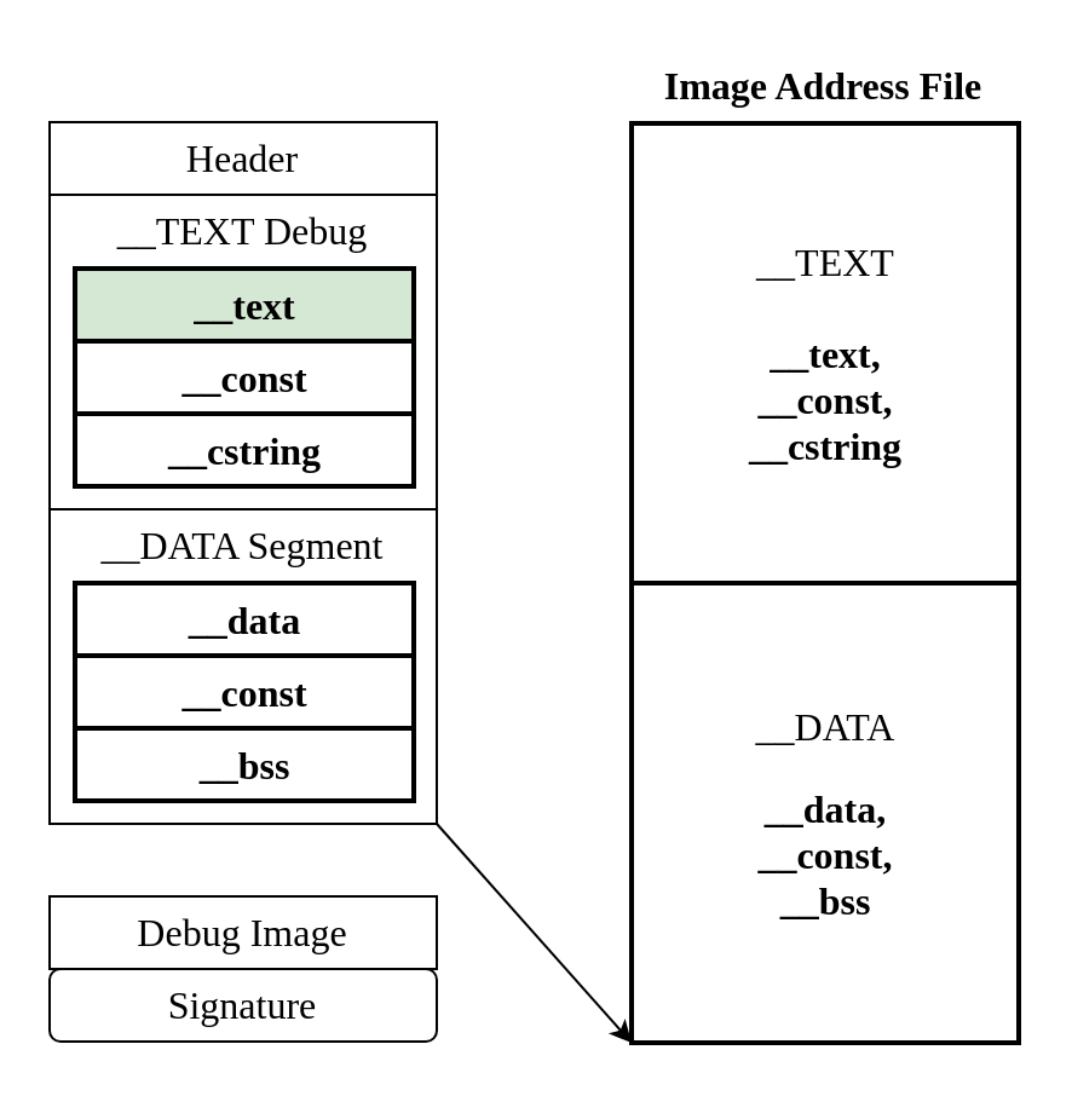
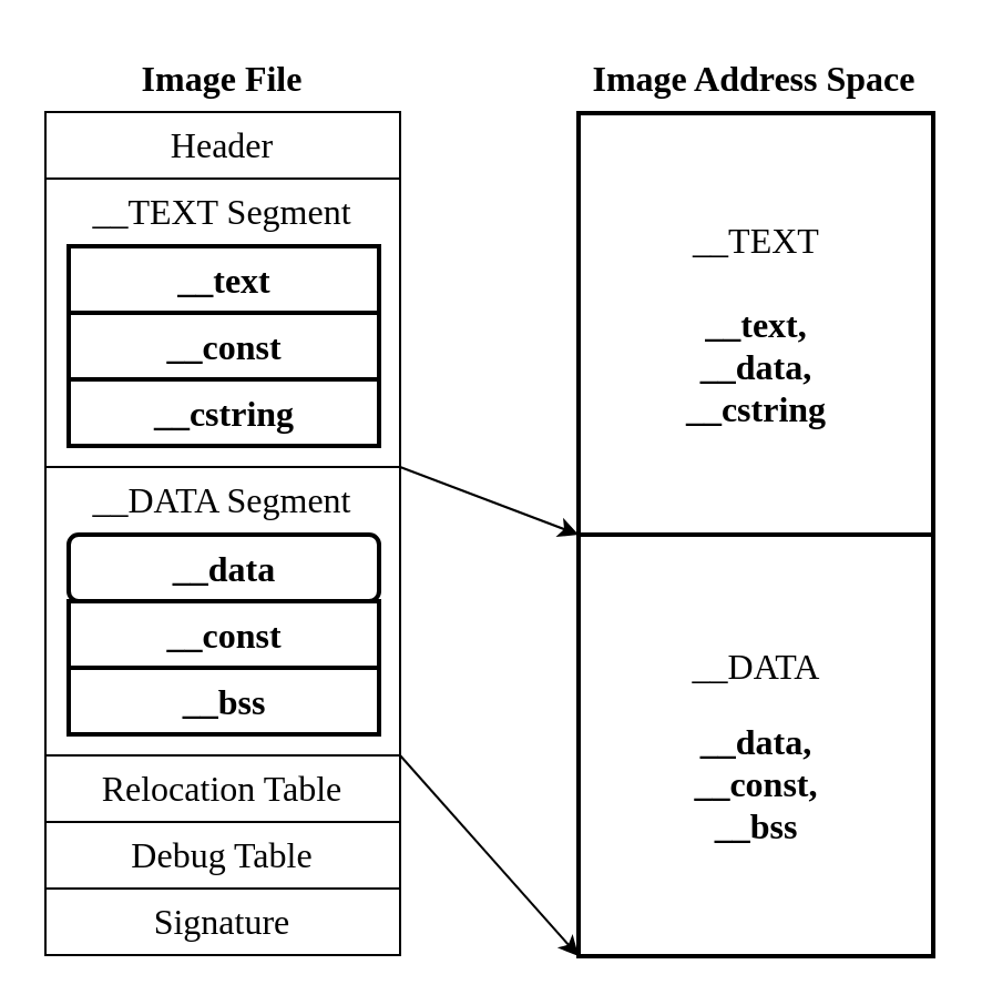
  <mxCell id="0" />
  <mxCell id="1" parent="0" />
  <mxCell id="2" value="" style="rounded=0;whiteSpace=wrap;html=1;fontFamily=LMRoman10-Regular;fontSize=16;" parent="1" vertex="1"><mxGeometry x="20" y="210" width="160" height="130" as="geometry" /></mxCell>
  <mxCell id="3" value="" style="rounded=0;whiteSpace=wrap;html=1;fontFamily=LMRoman10-Regular;fontSize=16;" parent="1" vertex="1"><mxGeometry x="20" y="80" width="160" height="130" as="geometry" /></mxCell>
- <mxCell id="4" value="&lt;font face=&quot;LMRoman10-Regular&quot; style=&quot;font-size: 16px;&quot;&gt;&lt;b&gt;__text&lt;/b&gt;&lt;/font&gt;" style="rounded=0;whiteSpace=wrap;html=1;strokeWidth=2;fillColor=#d5e8d4;" parent="1" vertex="1"><mxGeometry x="30.5" y="110.5" width="140" height="30" as="geometry" /></mxCell>
+ <mxCell id="4" value="&lt;font face=&quot;LMRoman10-Regular&quot; style=&quot;font-size: 16px;&quot;&gt;&lt;b&gt;__text&lt;/b&gt;&lt;/font&gt;" style="rounded=0;whiteSpace=wrap;html=1;strokeWidth=2;" parent="1" vertex="1"><mxGeometry x="30.5" y="110.5" width="140" height="30" as="geometry" /></mxCell>
  <mxCell id="5" value="&lt;font style=&quot;font-size: 16px;&quot; face=&quot;LMRoman10-Regular&quot;&gt;&lt;b&gt;__const&lt;/b&gt;&lt;/font&gt;" style="rounded=0;whiteSpace=wrap;html=1;strokeWidth=2;" parent="1" vertex="1"><mxGeometry x="30.5" y="140.5" width="140" height="30" as="geometry" /></mxCell>
  <mxCell id="6" value="&lt;font face=&quot;LMRoman10-Regular&quot; style=&quot;font-size: 16px;&quot;&gt;&lt;b&gt;__cstring&lt;/b&gt;&lt;/font&gt;" style="rounded=0;whiteSpace=wrap;html=1;strokeWidth=2;" parent="1" vertex="1"><mxGeometry x="30.5" y="170.5" width="140" height="30" as="geometry" /></mxCell>
- <mxCell id="7" value="&lt;font face=&quot;LMRoman10-Regular&quot; style=&quot;font-size: 16px;&quot;&gt;&lt;b&gt;__data&lt;/b&gt;&lt;/font&gt;" style="rounded=0;whiteSpace=wrap;html=1;strokeWidth=2;" parent="1" vertex="1"><mxGeometry x="30.5" y="240.5" width="140" height="30" as="geometry" /></mxCell>
+ <mxCell id="7" value="&lt;font face=&quot;LMRoman10-Regular&quot; style=&quot;font-size: 16px;&quot;&gt;&lt;b&gt;__data&lt;/b&gt;&lt;/font&gt;" style="whiteSpace=wrap;html=1;strokeWidth=2;rounded=1;" parent="1" vertex="1"><mxGeometry x="30.5" y="240.5" width="140" height="30" as="geometry" /></mxCell>
  <mxCell id="8" value="&lt;font style=&quot;font-size: 16px;&quot; face=&quot;LMRoman10-Regular&quot;&gt;&lt;b&gt;__const&lt;/b&gt;&lt;/font&gt;" style="rounded=0;whiteSpace=wrap;html=1;strokeWidth=2;" parent="1" vertex="1"><mxGeometry x="30.5" y="270.5" width="140" height="30" as="geometry" /></mxCell>
  <mxCell id="9" value="&lt;font face=&quot;LMRoman10-Regular&quot; style=&quot;font-size: 16px;&quot;&gt;&lt;b&gt;__bss&lt;/b&gt;&lt;/font&gt;" style="rounded=0;whiteSpace=wrap;html=1;strokeWidth=2;" parent="1" vertex="1"><mxGeometry x="30.5" y="300.5" width="140" height="30" as="geometry" /></mxCell>
- <mxCell id="10" value="__TEXT Debug" style="text;html=1;strokeColor=none;fillColor=none;align=center;verticalAlign=middle;whiteSpace=wrap;rounded=0;fontFamily=LMRoman10-Regular;fontSize=16;fontColor=default;" parent="1" vertex="1"><mxGeometry x="20" y="80" width="160" height="30" as="geometry" /></mxCell>
+ <mxCell id="10" value="__TEXT Segment" style="text;html=1;strokeColor=none;fillColor=none;align=center;verticalAlign=middle;whiteSpace=wrap;rounded=0;fontFamily=LMRoman10-Regular;fontSize=16;fontColor=default;" parent="1" vertex="1"><mxGeometry x="20" y="80" width="160" height="30" as="geometry" /></mxCell>
+ <mxCell id="11" style="rounded=0;orthogonalLoop=1;jettySize=auto;html=1;exitX=1;exitY=0;exitDx=0;exitDy=0;entryX=0;entryY=0;entryDx=0;entryDy=0;fontFamily=LMRoman10-Regular;fontSize=16;" parent="1" source="12" target="18" edge="1"><mxGeometry relative="1" as="geometry" /></mxCell>
  <mxCell id="12" value="__DATA Segment" style="text;html=1;strokeColor=none;fillColor=none;align=center;verticalAlign=middle;whiteSpace=wrap;rounded=0;fontFamily=LMRoman10-Regular;fontSize=16;fontColor=default;" parent="1" vertex="1"><mxGeometry x="20" y="210" width="160" height="30" as="geometry" /></mxCell>
  <mxCell id="13" value="&lt;font style=&quot;font-size: 16px;&quot; face=&quot;LMRoman10-Regular&quot;&gt;Header&lt;/font&gt;" style="rounded=0;whiteSpace=wrap;html=1;" parent="1" vertex="1"><mxGeometry x="20" y="50" width="160" height="30" as="geometry" /></mxCell>
- <mxCell id="15" value="&lt;font style=&quot;font-size: 16px;&quot; face=&quot;LMRoman10-Regular&quot;&gt;Debug Image&lt;br&gt;&lt;/font&gt;" style="rounded=0;whiteSpace=wrap;html=1;" parent="1" vertex="1"><mxGeometry x="20" y="370" width="160" height="30" as="geometry" /></mxCell>
- <mxCell id="16" value="&lt;font style=&quot;font-size: 16px;&quot; face=&quot;LMRoman10-Regular&quot;&gt;Signature&lt;br&gt;&lt;/font&gt;" style="whiteSpace=wrap;html=1;rounded=1;" parent="1" vertex="1"><mxGeometry x="20" y="400" width="160" height="30" as="geometry" /></mxCell>
- <mxCell id="17" value="&lt;font style=&quot;font-size: 16px;&quot; face=&quot;LMRoman10-Regular&quot;&gt;__TEXT&lt;br&gt;&lt;br&gt;&lt;b&gt;__text,&lt;br&gt;__const,&lt;br&gt;__cstring&lt;/b&gt;&lt;br&gt;&lt;/font&gt;" style="rounded=0;whiteSpace=wrap;html=1;strokeWidth=2;" parent="1" vertex="1"><mxGeometry x="260.5" y="50.5" width="160" height="190" as="geometry" /></mxCell>
+ <mxCell id="14" value="&lt;font style=&quot;font-size: 16px;&quot; face=&quot;LMRoman10-Regular&quot;&gt;Relocation Table&lt;br&gt;&lt;/font&gt;" style="rounded=0;whiteSpace=wrap;html=1;strokeWidth=1;" parent="1" vertex="1"><mxGeometry x="20" y="340" width="160" height="30" as="geometry" /></mxCell>
+ <mxCell id="15" value="&lt;font style=&quot;font-size: 16px;&quot; face=&quot;LMRoman10-Regular&quot;&gt;Debug Table&lt;br&gt;&lt;/font&gt;" style="rounded=0;whiteSpace=wrap;html=1;" parent="1" vertex="1"><mxGeometry x="20" y="370" width="160" height="30" as="geometry" /></mxCell>
+ <mxCell id="16" value="&lt;font style=&quot;font-size: 16px;&quot; face=&quot;LMRoman10-Regular&quot;&gt;Signature&lt;br&gt;&lt;/font&gt;" style="rounded=0;whiteSpace=wrap;html=1;" parent="1" vertex="1"><mxGeometry x="20" y="400" width="160" height="30" as="geometry" /></mxCell>
+ <mxCell id="17" value="&lt;font style=&quot;font-size: 16px;&quot; face=&quot;LMRoman10-Regular&quot;&gt;__TEXT&lt;br&gt;&lt;br&gt;&lt;b&gt;__text,&lt;br&gt;__data,&lt;br&gt;__cstring&lt;/b&gt;&lt;br&gt;&lt;/font&gt;" style="rounded=0;whiteSpace=wrap;html=1;strokeWidth=2;" parent="1" vertex="1"><mxGeometry x="260.5" y="50.5" width="160" height="190" as="geometry" /></mxCell>
  <mxCell id="18" value="&lt;span style=&quot;font-family: LMRoman10-Regular; font-size: 16px;&quot;&gt;__DATA&lt;/span&gt;&lt;br style=&quot;border-color: var(--border-color); font-family: LMRoman10-Regular; font-size: 16px;&quot;&gt;&lt;br style=&quot;border-color: var(--border-color); font-family: LMRoman10-Regular; font-size: 16px;&quot;&gt;&lt;b&gt;&lt;span style=&quot;font-family: LMRoman10-Regular; font-size: 16px;&quot;&gt;__data,&lt;/span&gt;&lt;br style=&quot;border-color: var(--border-color); font-family: LMRoman10-Regular; font-size: 16px;&quot;&gt;&lt;span style=&quot;font-family: LMRoman10-Regular; font-size: 16px;&quot;&gt;__const,&lt;/span&gt;&lt;br style=&quot;border-color: var(--border-color); font-family: LMRoman10-Regular; font-size: 16px;&quot;&gt;&lt;span style=&quot;font-family: LMRoman10-Regular; font-size: 16px;&quot;&gt;__bss&lt;/span&gt;&lt;/b&gt;" style="rounded=0;whiteSpace=wrap;html=1;strokeWidth=2;" parent="1" vertex="1"><mxGeometry x="260.5" y="240.5" width="160" height="190" as="geometry" /></mxCell>
  <mxCell id="19" value="" style="endArrow=classic;html=1;rounded=0;fontFamily=LMRoman10-Regular;fontSize=16;fontColor=default;exitX=1;exitY=0;exitDx=0;exitDy=0;endFill=1;strokeWidth=1;" parent="1" source="10" target="13" edge="1"><mxGeometry width="50" height="50" relative="1" as="geometry"><mxPoint x="180" y="140" as="sourcePoint" /><mxPoint x="230" y="90" as="targetPoint" /></mxGeometry></mxCell>
  <mxCell id="20" value="" style="endArrow=classic;html=1;rounded=0;fontFamily=LMRoman10-Regular;fontSize=16;fontColor=default;exitX=1;exitY=1;exitDx=0;exitDy=0;entryX=0;entryY=1;entryDx=0;entryDy=0;endFill=1;strokeWidth=1;" parent="1" source="2" target="18" edge="1"><mxGeometry width="50" height="50" relative="1" as="geometry"><mxPoint x="180" y="230" as="sourcePoint" /><mxPoint x="390" y="170" as="targetPoint" /></mxGeometry></mxCell>
- <mxCell id="21" value="&lt;b&gt;Image Address File&lt;/b&gt;" style="text;html=1;strokeColor=none;fillColor=none;align=center;verticalAlign=middle;whiteSpace=wrap;rounded=0;fontFamily=LMRoman10-Regular;fontSize=16;fontColor=default;" parent="1" vertex="1"><mxGeometry x="260" y="20" width="160" height="30" as="geometry" /></mxCell>
+ <mxCell id="21" value="&lt;b&gt;Image Address Space&lt;/b&gt;" style="text;html=1;strokeColor=none;fillColor=none;align=center;verticalAlign=middle;whiteSpace=wrap;rounded=0;fontFamily=LMRoman10-Regular;fontSize=16;fontColor=default;" parent="1" vertex="1"><mxGeometry x="260" y="20" width="160" height="30" as="geometry" /></mxCell>
+ <mxCell id="22" value="&lt;b&gt;Image File&lt;/b&gt;" style="text;html=1;strokeColor=none;fillColor=none;align=center;verticalAlign=middle;whiteSpace=wrap;rounded=0;fontFamily=LMRoman10-Regular;fontSize=16;fontColor=default;" parent="1" vertex="1"><mxGeometry x="20" y="20" width="160" height="30" as="geometry" /></mxCell>
